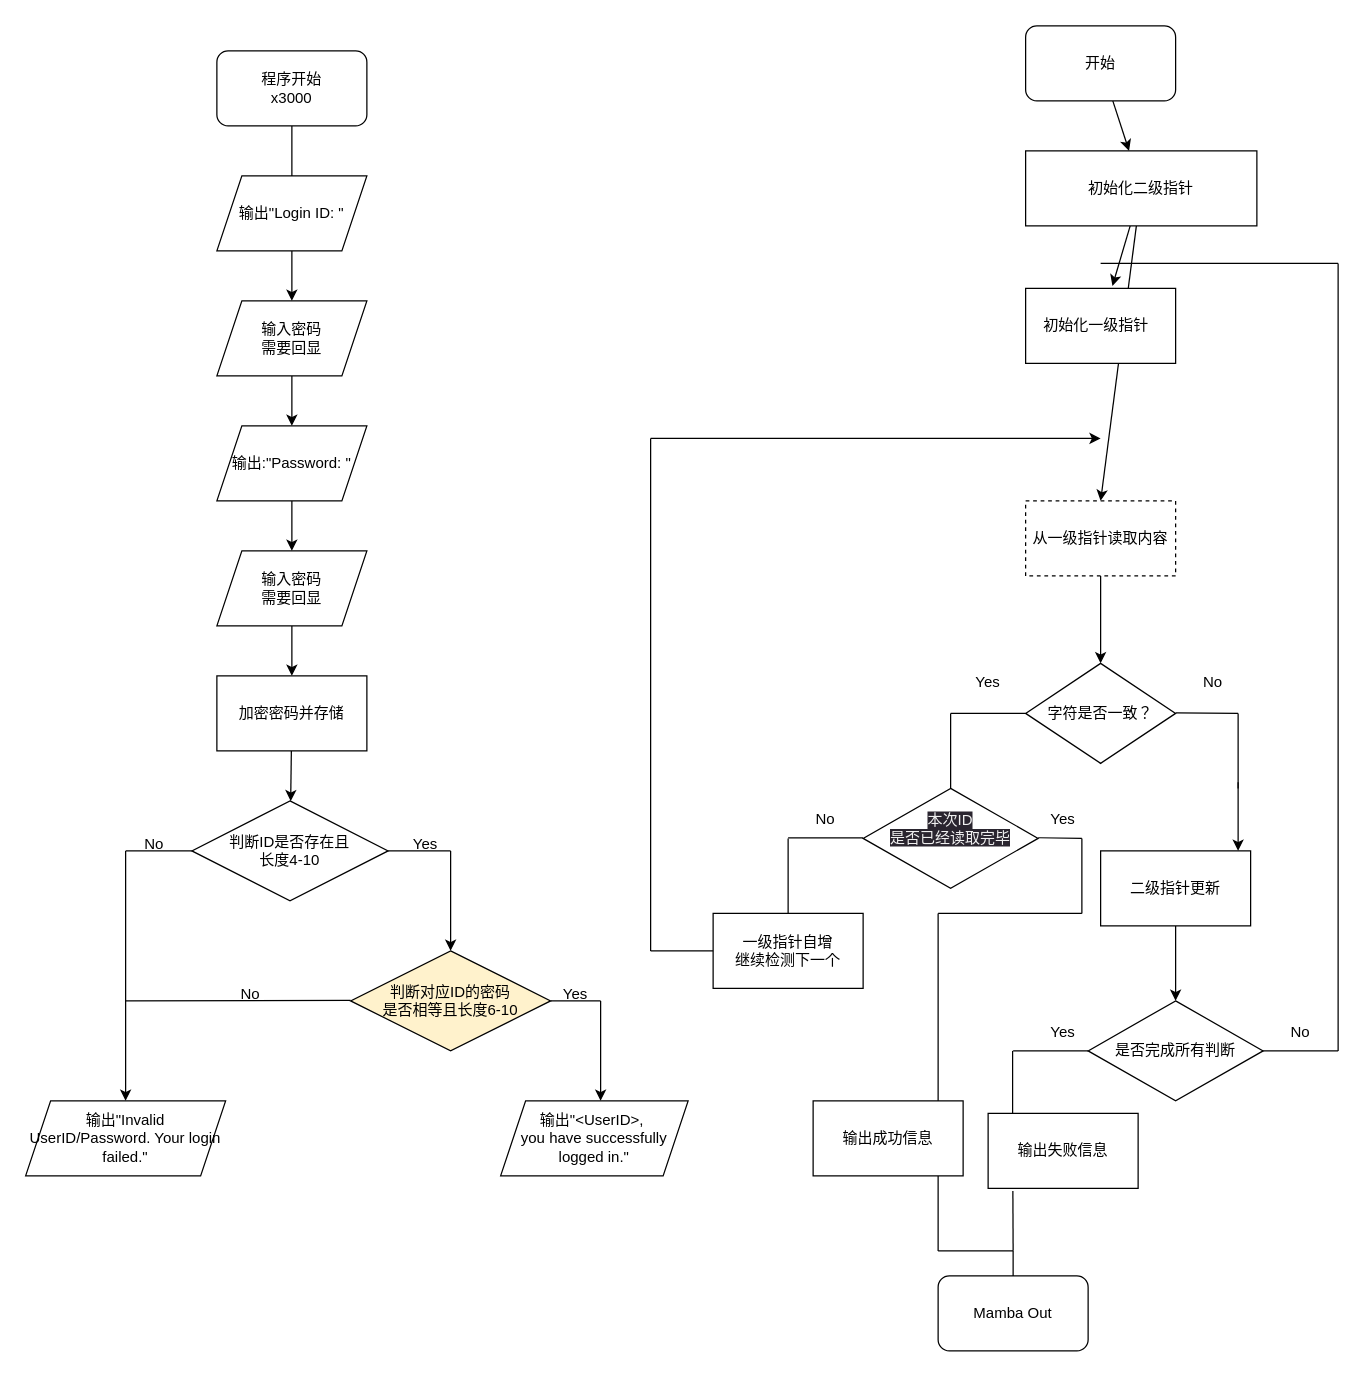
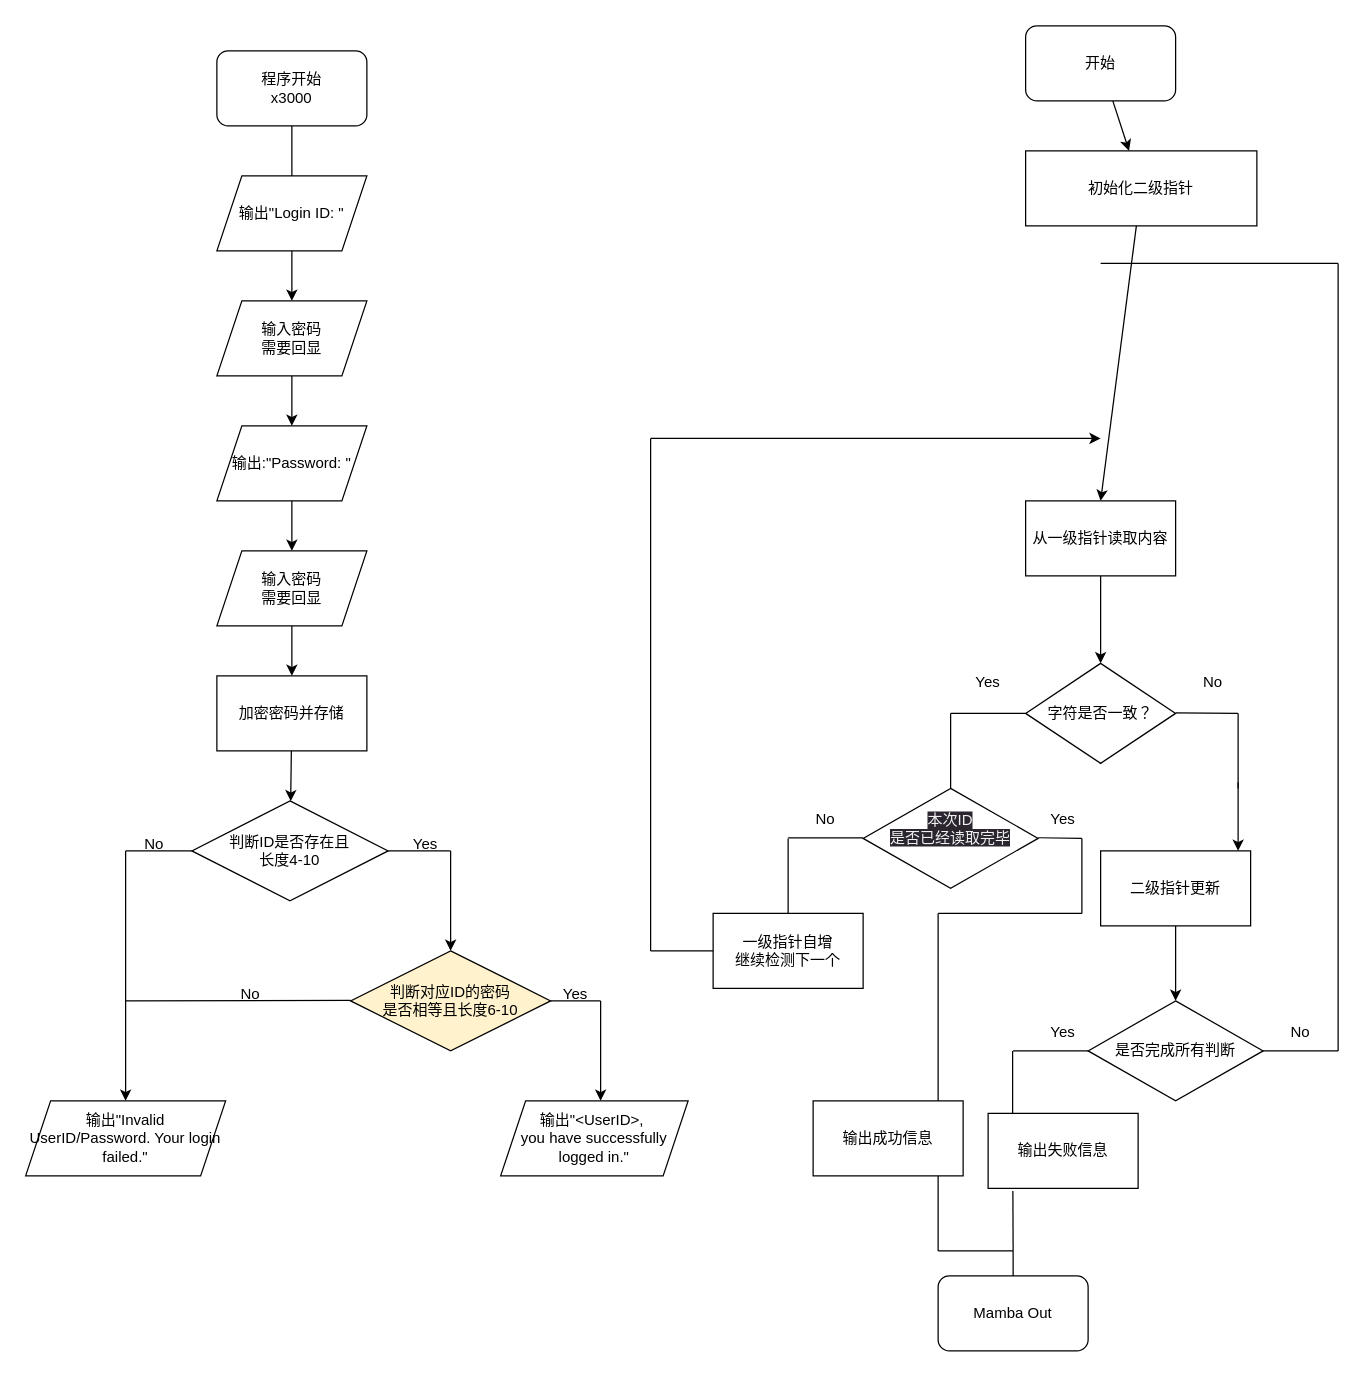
  <mxCell id="0" />
  <mxCell id="1" parent="0" />
  <mxCell id="2" value="程序开始&lt;br&gt;x3000" style="rounded=1;whiteSpace=wrap;html=1;" parent="1" vertex="1"><mxGeometry x="173" y="40" width="120" height="60" as="geometry" /></mxCell>
  <mxCell id="3" value="" style="endArrow=classic;html=1;exitX=0.5;exitY=1;exitDx=0;exitDy=0;entryX=0.5;entryY=0;entryDx=0;entryDy=0;" parent="1" source="2" edge="1"><mxGeometry width="50" height="50" relative="1" as="geometry"><mxPoint x="563" y="340" as="sourcePoint" /><mxPoint x="233" y="170" as="targetPoint" /></mxGeometry></mxCell>
  <mxCell id="4" value="" style="edgeStyle=none;html=1;" parent="1" source="5" target="7" edge="1"><mxGeometry relative="1" as="geometry" /></mxCell>
  <mxCell id="5" value="输出&quot;Login ID: &quot;" style="shape=parallelogram;perimeter=parallelogramPerimeter;whiteSpace=wrap;html=1;fixedSize=1;" parent="1" vertex="1"><mxGeometry x="173" y="140" width="120" height="60" as="geometry" /></mxCell>
  <mxCell id="6" value="" style="edgeStyle=none;html=1;" parent="1" source="7" target="9" edge="1"><mxGeometry relative="1" as="geometry" /></mxCell>
  <mxCell id="7" value="输入密码&lt;br&gt;需要回显" style="shape=parallelogram;perimeter=parallelogramPerimeter;whiteSpace=wrap;html=1;fixedSize=1;" parent="1" vertex="1"><mxGeometry x="173" y="240" width="120" height="60" as="geometry" /></mxCell>
  <mxCell id="8" value="" style="edgeStyle=none;html=1;" parent="1" source="9" target="11" edge="1"><mxGeometry relative="1" as="geometry" /></mxCell>
  <mxCell id="9" value="输出:&quot;Password: &quot;" style="shape=parallelogram;perimeter=parallelogramPerimeter;whiteSpace=wrap;html=1;fixedSize=1;" parent="1" vertex="1"><mxGeometry x="173" y="340" width="120" height="60" as="geometry" /></mxCell>
  <mxCell id="10" value="" style="edgeStyle=none;html=1;" parent="1" source="11" target="13" edge="1"><mxGeometry relative="1" as="geometry" /></mxCell>
  <mxCell id="11" value="输入密码&lt;br&gt;需要回显" style="shape=parallelogram;perimeter=parallelogramPerimeter;whiteSpace=wrap;html=1;fixedSize=1;" parent="1" vertex="1"><mxGeometry x="173" y="440" width="120" height="60" as="geometry" /></mxCell>
  <mxCell id="12" value="" style="edgeStyle=none;html=1;" parent="1" source="13" target="14" edge="1"><mxGeometry relative="1" as="geometry" /></mxCell>
  <mxCell id="13" value="加密密码并存储" style="whiteSpace=wrap;html=1;" parent="1" vertex="1"><mxGeometry x="173" y="540" width="120" height="60" as="geometry" /></mxCell>
  <mxCell id="14" value="判断ID是否存在且&lt;br&gt;长度4-10" style="rhombus;whiteSpace=wrap;html=1;" parent="1" vertex="1"><mxGeometry x="153" y="640" width="157" height="80" as="geometry" /></mxCell>
  <mxCell id="15" value="" style="endArrow=classic;html=1;" parent="1" edge="1"><mxGeometry relative="1" as="geometry"><mxPoint x="100" y="680" as="sourcePoint" /><mxPoint x="100" y="880" as="targetPoint" /></mxGeometry></mxCell>
  <mxCell id="16" value="" style="endArrow=none;html=1;entryX=0;entryY=0.5;entryDx=0;entryDy=0;" parent="1" target="14" edge="1"><mxGeometry width="50" height="50" relative="1" as="geometry"><mxPoint x="100" y="680" as="sourcePoint" /><mxPoint x="200" y="690" as="targetPoint" /></mxGeometry></mxCell>
  <mxCell id="17" value="No" style="text;html=1;strokeColor=none;fillColor=none;align=center;verticalAlign=middle;whiteSpace=wrap;rounded=0;" parent="1" vertex="1"><mxGeometry x="93" y="660" width="60" height="30" as="geometry" /></mxCell>
  <mxCell id="18" value="" style="endArrow=none;html=1;exitX=1;exitY=0.5;exitDx=0;exitDy=0;" parent="1" source="14" edge="1"><mxGeometry width="50" height="50" relative="1" as="geometry"><mxPoint x="90" y="690" as="sourcePoint" /><mxPoint x="360" y="680" as="targetPoint" /></mxGeometry></mxCell>
  <mxCell id="19" value="" style="endArrow=classic;html=1;" parent="1" edge="1"><mxGeometry relative="1" as="geometry"><mxPoint x="360" y="680" as="sourcePoint" /><mxPoint x="360" y="760" as="targetPoint" /></mxGeometry></mxCell>
  <mxCell id="20" value="Yes&lt;br&gt;" style="text;html=1;strokeColor=none;fillColor=none;align=center;verticalAlign=middle;whiteSpace=wrap;rounded=0;" parent="1" vertex="1"><mxGeometry x="310" y="660" width="60" height="30" as="geometry" /></mxCell>
  <mxCell id="21" value="判断对应ID的密码&lt;br&gt;是否相等且长度6-10" style="rhombus;whiteSpace=wrap;html=1;fillColor=#fff2cc;" parent="1" vertex="1"><mxGeometry x="280" y="760" width="160" height="80" as="geometry" /></mxCell>
  <mxCell id="22" value="" style="endArrow=none;html=1;entryX=0;entryY=0.5;entryDx=0;entryDy=0;" parent="1" edge="1"><mxGeometry width="50" height="50" relative="1" as="geometry"><mxPoint x="100" y="800" as="sourcePoint" /><mxPoint x="280" y="799.66" as="targetPoint" /></mxGeometry></mxCell>
  <mxCell id="23" value="No" style="text;html=1;strokeColor=none;fillColor=none;align=center;verticalAlign=middle;whiteSpace=wrap;rounded=0;" parent="1" vertex="1"><mxGeometry x="170" y="780" width="60" height="30" as="geometry" /></mxCell>
  <mxCell id="24" value="" style="endArrow=none;html=1;exitX=1;exitY=0.5;exitDx=0;exitDy=0;" parent="1" source="21" edge="1"><mxGeometry width="50" height="50" relative="1" as="geometry"><mxPoint x="350" y="960" as="sourcePoint" /><mxPoint x="480" y="800" as="targetPoint" /></mxGeometry></mxCell>
  <mxCell id="25" value="" style="endArrow=classic;html=1;" parent="1" edge="1"><mxGeometry relative="1" as="geometry"><mxPoint x="480" y="800" as="sourcePoint" /><mxPoint x="480" y="880" as="targetPoint" /></mxGeometry></mxCell>
  <mxCell id="26" value="输出&quot;&amp;lt;UserID&amp;gt;,&amp;nbsp;&lt;br&gt;you have successfully logged in.&quot;" style="shape=parallelogram;perimeter=parallelogramPerimeter;whiteSpace=wrap;html=1;fixedSize=1;" parent="1" vertex="1"><mxGeometry x="400" y="880" width="150" height="60" as="geometry" /></mxCell>
  <mxCell id="27" value="Yes" style="text;html=1;strokeColor=none;fillColor=none;align=center;verticalAlign=middle;whiteSpace=wrap;rounded=0;" parent="1" vertex="1"><mxGeometry x="430" y="780" width="60" height="30" as="geometry" /></mxCell>
  <mxCell id="28" value="输出&quot;Invalid UserID/Password. Your login failed.&quot;" style="shape=parallelogram;perimeter=parallelogramPerimeter;whiteSpace=wrap;html=1;fixedSize=1;" parent="1" vertex="1"><mxGeometry x="20" y="880" width="160" height="60" as="geometry" /></mxCell>
  <mxCell id="29" value="" style="edgeStyle=none;html=1;" parent="1" source="30" target="33" edge="1"><mxGeometry relative="1" as="geometry" /></mxCell>
  <mxCell id="30" value="开始" style="rounded=1;whiteSpace=wrap;html=1;" parent="1" vertex="1"><mxGeometry x="820" y="20" width="120" height="60" as="geometry" /></mxCell>
  <mxCell id="31" value="" style="edgeStyle=none;html=1;entryX=0.5;entryY=0;entryDx=0;entryDy=0;" parent="1" source="33" target="35" edge="1"><mxGeometry relative="1" as="geometry"><mxPoint x="880" y="390" as="targetPoint" /></mxGeometry></mxCell>
- <mxCell id="32" value="" style="edgeStyle=none;html=1;targetPerimeterSpacing=2;" parent="1" source="33" target="49" edge="1"><mxGeometry relative="1" as="geometry" /></mxCell>
  <mxCell id="33" value="初始化二级指针" style="rounded=0;whiteSpace=wrap;html=1;" parent="1" vertex="1"><mxGeometry x="820" y="120" width="185" height="60" as="geometry" /></mxCell>
  <mxCell id="34" value="" style="edgeStyle=none;html=1;" parent="1" source="35" target="36" edge="1"><mxGeometry relative="1" as="geometry" /></mxCell>
- <mxCell id="35" value="从一级指针读取内容" style="whiteSpace=wrap;html=1;rounded=0;dashed=1;" parent="1" vertex="1"><mxGeometry x="820" y="400" width="120" height="60" as="geometry" /></mxCell>
+ <mxCell id="35" value="从一级指针读取内容" style="whiteSpace=wrap;html=1;rounded=0;" parent="1" vertex="1"><mxGeometry x="820" y="400" width="120" height="60" as="geometry" /></mxCell>
  <mxCell id="36" value="字符是否一致？" style="rhombus;whiteSpace=wrap;html=1;rounded=0;" parent="1" vertex="1"><mxGeometry x="820" y="530" width="120" height="80" as="geometry" /></mxCell>
  <mxCell id="37" value="" style="endArrow=none;html=1;" parent="1" target="36" edge="1"><mxGeometry width="50" height="50" relative="1" as="geometry"><mxPoint x="760" y="570" as="sourcePoint" /><mxPoint x="820" y="570" as="targetPoint" /></mxGeometry></mxCell>
  <mxCell id="38" value="" style="endArrow=none;html=1;" parent="1" edge="1"><mxGeometry width="50" height="50" relative="1" as="geometry"><mxPoint x="760" y="630" as="sourcePoint" /><mxPoint x="760" y="570" as="targetPoint" /></mxGeometry></mxCell>
  <mxCell id="39" value="一级指针自增&lt;br&gt;继续检测下一个" style="rounded=0;whiteSpace=wrap;html=1;glass=0;shadow=0;" parent="1" vertex="1"><mxGeometry x="570" y="730" width="120" height="60" as="geometry" /></mxCell>
  <mxCell id="40" value="Yes" style="text;html=1;strokeColor=none;fillColor=none;align=center;verticalAlign=middle;whiteSpace=wrap;rounded=0;shadow=0;glass=0;sketch=0;" parent="1" vertex="1"><mxGeometry x="760" y="530" width="60" height="30" as="geometry" /></mxCell>
  <mxCell id="41" value="&#10;&lt;span style=&quot;color: rgb(240, 240, 240); font-family: Helvetica; font-size: 12px; font-style: normal; font-variant-ligatures: normal; font-variant-caps: normal; font-weight: 400; letter-spacing: normal; orphans: 2; text-align: center; text-indent: 0px; text-transform: none; widows: 2; word-spacing: 0px; -webkit-text-stroke-width: 0px; background-color: rgb(42, 37, 47); text-decoration-thickness: initial; text-decoration-style: initial; text-decoration-color: initial; float: none; display: inline !important;&quot;&gt;本次ID&lt;/span&gt;&lt;br style=&quot;border-color: rgb(0, 0, 0); color: rgb(240, 240, 240); font-family: Helvetica; font-size: 12px; font-style: normal; font-variant-ligatures: normal; font-variant-caps: normal; font-weight: 400; letter-spacing: normal; orphans: 2; text-align: center; text-indent: 0px; text-transform: none; widows: 2; word-spacing: 0px; -webkit-text-stroke-width: 0px; background-color: rgb(42, 37, 47); text-decoration-thickness: initial; text-decoration-style: initial; text-decoration-color: initial;&quot;&gt;&lt;span style=&quot;color: rgb(240, 240, 240); font-family: Helvetica; font-size: 12px; font-style: normal; font-variant-ligatures: normal; font-variant-caps: normal; font-weight: 400; letter-spacing: normal; orphans: 2; text-align: center; text-indent: 0px; text-transform: none; widows: 2; word-spacing: 0px; -webkit-text-stroke-width: 0px; background-color: rgb(42, 37, 47); text-decoration-thickness: initial; text-decoration-style: initial; text-decoration-color: initial; float: none; display: inline !important;&quot;&gt;是否已经读取完毕&lt;/span&gt;&#10;&#10;" style="rhombus;whiteSpace=wrap;html=1;rounded=0;shadow=0;glass=0;sketch=0;" parent="1" vertex="1"><mxGeometry x="690" y="630" width="140" height="80" as="geometry" /></mxCell>
  <mxCell id="42" value="" style="endArrow=none;html=1;" parent="1" edge="1"><mxGeometry width="50" height="50" relative="1" as="geometry"><mxPoint x="630" y="669.5" as="sourcePoint" /><mxPoint x="690" y="669.5" as="targetPoint" /></mxGeometry></mxCell>
  <mxCell id="43" value="" style="endArrow=none;html=1;" parent="1" edge="1"><mxGeometry width="50" height="50" relative="1" as="geometry"><mxPoint x="630" y="730" as="sourcePoint" /><mxPoint x="630" y="670" as="targetPoint" /></mxGeometry></mxCell>
  <mxCell id="44" value="" style="endArrow=none;html=1;entryX=0.75;entryY=1;entryDx=0;entryDy=0;" parent="1" target="51" edge="1"><mxGeometry width="50" height="50" relative="1" as="geometry"><mxPoint x="830" y="669.5" as="sourcePoint" /><mxPoint x="990" y="670" as="targetPoint" /></mxGeometry></mxCell>
  <mxCell id="45" value="二级指针更新" style="rounded=0;whiteSpace=wrap;html=1;glass=0;shadow=0;" parent="1" vertex="1"><mxGeometry x="880" y="680" width="120" height="60" as="geometry" /></mxCell>
  <mxCell id="46" value="" style="endArrow=none;html=1;entryX=0;entryY=0.5;entryDx=0;entryDy=0;" parent="1" target="39" edge="1"><mxGeometry width="50" height="50" relative="1" as="geometry"><mxPoint x="520" y="760" as="sourcePoint" /><mxPoint x="530" y="660" as="targetPoint" /></mxGeometry></mxCell>
  <mxCell id="47" value="" style="endArrow=none;html=1;" parent="1" edge="1"><mxGeometry width="50" height="50" relative="1" as="geometry"><mxPoint x="520" y="760" as="sourcePoint" /><mxPoint x="520" y="350" as="targetPoint" /></mxGeometry></mxCell>
  <mxCell id="48" value="" style="endArrow=classic;html=1;targetPerimeterSpacing=2;" parent="1" edge="1"><mxGeometry width="50" height="50" relative="1" as="geometry"><mxPoint x="520" y="350" as="sourcePoint" /><mxPoint x="880" y="350" as="targetPoint" /></mxGeometry></mxCell>
- <mxCell id="49" value="初始化一级指针&amp;nbsp;&amp;nbsp;" style="whiteSpace=wrap;html=1;rounded=0;" parent="1" vertex="1"><mxGeometry x="820" y="230" width="120" height="60" as="geometry" /></mxCell>
  <mxCell id="50" value="No" style="text;html=1;strokeColor=none;fillColor=none;align=center;verticalAlign=middle;whiteSpace=wrap;rounded=0;shadow=0;glass=0;sketch=0;" parent="1" vertex="1"><mxGeometry x="630" y="640" width="60" height="30" as="geometry" /></mxCell>
  <mxCell id="51" value="Yes" style="text;html=1;strokeColor=none;fillColor=none;align=center;verticalAlign=middle;whiteSpace=wrap;rounded=0;shadow=0;glass=0;sketch=0;" parent="1" vertex="1"><mxGeometry x="820" y="640" width="60" height="30" as="geometry" /></mxCell>
  <mxCell id="52" value="" style="endArrow=none;html=1;" parent="1" edge="1"><mxGeometry width="50" height="50" relative="1" as="geometry"><mxPoint x="940" y="569.5" as="sourcePoint" /><mxPoint x="990" y="570" as="targetPoint" /></mxGeometry></mxCell>
  <mxCell id="53" value="" style="endArrow=none;html=1;" parent="1" edge="1"><mxGeometry width="50" height="50" relative="1" as="geometry"><mxPoint x="990" y="630" as="sourcePoint" /><mxPoint x="990" y="570" as="targetPoint" /></mxGeometry></mxCell>
  <mxCell id="54" value="No" style="text;html=1;strokeColor=none;fillColor=none;align=center;verticalAlign=middle;whiteSpace=wrap;rounded=0;shadow=0;glass=0;sketch=0;" parent="1" vertex="1"><mxGeometry x="940" y="530" width="60" height="30" as="geometry" /></mxCell>
  <mxCell id="55" value="" style="edgeStyle=none;html=1;targetPerimeterSpacing=2;" parent="1" edge="1"><mxGeometry relative="1" as="geometry"><mxPoint x="990" y="625" as="sourcePoint" /><mxPoint x="990" y="680" as="targetPoint" /></mxGeometry></mxCell>
  <mxCell id="56" value="是否完成所有判断" style="rhombus;whiteSpace=wrap;html=1;rounded=0;shadow=0;glass=0;sketch=0;" parent="1" vertex="1"><mxGeometry x="870" y="800" width="140" height="80" as="geometry" /></mxCell>
  <mxCell id="57" value="" style="endArrow=classic;html=1;targetPerimeterSpacing=2;exitX=0.5;exitY=1;exitDx=0;exitDy=0;" parent="1" source="45" edge="1"><mxGeometry width="50" height="50" relative="1" as="geometry"><mxPoint x="940" y="840" as="sourcePoint" /><mxPoint x="940" y="800" as="targetPoint" /></mxGeometry></mxCell>
  <mxCell id="58" value="" style="endArrow=none;html=1;" parent="1" edge="1"><mxGeometry width="50" height="50" relative="1" as="geometry"><mxPoint x="1010" y="840" as="sourcePoint" /><mxPoint x="1070" y="840" as="targetPoint" /></mxGeometry></mxCell>
  <mxCell id="59" value="" style="endArrow=none;html=1;" parent="1" edge="1"><mxGeometry width="50" height="50" relative="1" as="geometry"><mxPoint x="1070" y="840" as="sourcePoint" /><mxPoint x="1070" y="210" as="targetPoint" /></mxGeometry></mxCell>
  <mxCell id="60" value="No" style="text;html=1;strokeColor=none;fillColor=none;align=center;verticalAlign=middle;whiteSpace=wrap;rounded=0;shadow=0;glass=0;sketch=0;" parent="1" vertex="1"><mxGeometry x="1010" y="810" width="60" height="30" as="geometry" /></mxCell>
  <mxCell id="61" value="" style="endArrow=none;html=1;targetPerimeterSpacing=2;" parent="1" edge="1"><mxGeometry width="50" height="50" relative="1" as="geometry"><mxPoint x="880" y="210" as="sourcePoint" /><mxPoint x="1070" y="210" as="targetPoint" /></mxGeometry></mxCell>
  <mxCell id="62" value="" style="endArrow=none;html=1;" parent="1" edge="1"><mxGeometry width="50" height="50" relative="1" as="geometry"><mxPoint x="810" y="840" as="sourcePoint" /><mxPoint x="870" y="840" as="targetPoint" /></mxGeometry></mxCell>
  <mxCell id="63" value="Yes" style="text;html=1;strokeColor=none;fillColor=none;align=center;verticalAlign=middle;whiteSpace=wrap;rounded=0;shadow=0;glass=0;sketch=0;" parent="1" vertex="1"><mxGeometry x="820" y="810" width="60" height="30" as="geometry" /></mxCell>
  <mxCell id="64" value="" style="endArrow=none;html=1;exitX=0.5;exitY=0;exitDx=0;exitDy=0;" parent="1" source="65" edge="1"><mxGeometry width="50" height="50" relative="1" as="geometry"><mxPoint x="810" y="980" as="sourcePoint" /><mxPoint x="810" y="1000" as="targetPoint" /></mxGeometry></mxCell>
  <mxCell id="65" value="Mamba Out" style="whiteSpace=wrap;html=1;shadow=0;glass=0;sketch=0;rounded=1;" parent="1" vertex="1"><mxGeometry x="750" y="1020" width="120" height="60" as="geometry" /></mxCell>
  <mxCell id="66" value="" style="endArrow=none;html=1;targetPerimeterSpacing=2;" parent="1" edge="1"><mxGeometry width="50" height="50" relative="1" as="geometry"><mxPoint x="865" y="730" as="sourcePoint" /><mxPoint x="865" y="670" as="targetPoint" /></mxGeometry></mxCell>
  <mxCell id="67" value="" style="endArrow=none;html=1;targetPerimeterSpacing=2;" parent="1" edge="1"><mxGeometry width="50" height="50" relative="1" as="geometry"><mxPoint x="750" y="730" as="sourcePoint" /><mxPoint x="865" y="730" as="targetPoint" /></mxGeometry></mxCell>
  <mxCell id="68" value="" style="endArrow=none;html=1;targetPerimeterSpacing=2;" parent="1" edge="1"><mxGeometry width="50" height="50" relative="1" as="geometry"><mxPoint x="750" y="880" as="sourcePoint" /><mxPoint x="750" y="730" as="targetPoint" /></mxGeometry></mxCell>
  <mxCell id="69" value="输出成功信息" style="rounded=0;whiteSpace=wrap;html=1;shadow=0;glass=0;sketch=0;" parent="1" vertex="1"><mxGeometry x="650" y="880" width="120" height="60" as="geometry" /></mxCell>
  <mxCell id="70" value="" style="endArrow=none;html=1;targetPerimeterSpacing=2;" parent="1" edge="1"><mxGeometry width="50" height="50" relative="1" as="geometry"><mxPoint x="750" y="1000" as="sourcePoint" /><mxPoint x="750" y="940" as="targetPoint" /></mxGeometry></mxCell>
  <mxCell id="71" value="" style="endArrow=none;html=1;targetPerimeterSpacing=2;" parent="1" edge="1"><mxGeometry width="50" height="50" relative="1" as="geometry"><mxPoint x="750" y="1000" as="sourcePoint" /><mxPoint x="810" y="1000" as="targetPoint" /></mxGeometry></mxCell>
  <mxCell id="72" value="" style="endArrow=none;html=1;targetPerimeterSpacing=2;" parent="1" edge="1"><mxGeometry width="50" height="50" relative="1" as="geometry"><mxPoint x="809.58" y="890" as="sourcePoint" /><mxPoint x="809.58" y="840" as="targetPoint" /></mxGeometry></mxCell>
  <mxCell id="73" value="输出失败信息" style="rounded=0;whiteSpace=wrap;html=1;shadow=0;glass=0;sketch=0;" parent="1" vertex="1"><mxGeometry x="790" y="890" width="120" height="60" as="geometry" /></mxCell>
  <mxCell id="74" value="" style="endArrow=none;html=1;targetPerimeterSpacing=2;entryX=0.165;entryY=1.035;entryDx=0;entryDy=0;entryPerimeter=0;" parent="1" target="73" edge="1"><mxGeometry width="50" height="50" relative="1" as="geometry"><mxPoint x="810" y="1000" as="sourcePoint" /><mxPoint x="860" y="950" as="targetPoint" /></mxGeometry></mxCell>
